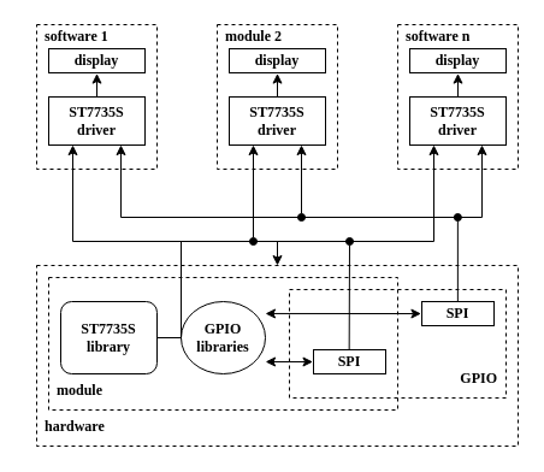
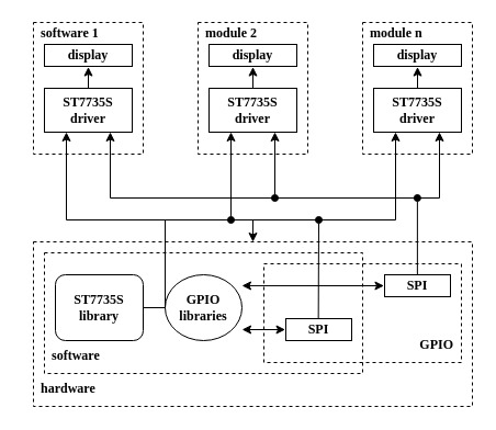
  <mxCell id="0" />
  <mxCell id="1" parent="0" />
  <mxCell id="2" value="" style="group;" parent="1" vertex="1" connectable="0"><mxGeometry x="30" y="220" width="400" height="150" as="geometry" /></mxCell>
  <mxCell id="3" value="&lt;p&gt;&lt;b style=&quot;line-height: 100%&quot;&gt;&lt;font face=&quot;Verdana&quot; style=&quot;font-size: 12px ; line-height: 120%&quot;&gt;hardware&lt;/font&gt;&lt;/b&gt;&lt;/p&gt;" style="rounded=0;fillColor=none;align=left;verticalAlign=bottom;textDirection=ltr;fontColor=#000000;whiteSpace=wrap;html=1;spacingLeft=5;spacingBottom=-5;container=0;dashed=1;strokeColor=#000000;" parent="2" vertex="1"><mxGeometry width="400" height="150" as="geometry" /></mxCell>
- <mxCell id="4" value="&lt;p&gt;&lt;b style=&quot;line-height: 100%&quot;&gt;&lt;font face=&quot;Verdana&quot; style=&quot;font-size: 12px ; line-height: 120%&quot;&gt;module&lt;/font&gt;&lt;/b&gt;&lt;/p&gt;" style="rounded=0;fillColor=none;strokeColor=#000000;align=left;verticalAlign=bottom;textDirection=ltr;fontColor=#000000;whiteSpace=wrap;html=1;spacingLeft=5;spacingBottom=-5;container=0;dashed=1;" parent="2" vertex="1"><mxGeometry x="10" y="10" width="290" height="110" as="geometry" /></mxCell>
+ <mxCell id="4" value="&lt;p&gt;&lt;b style=&quot;line-height: 100%&quot;&gt;&lt;font face=&quot;Verdana&quot; style=&quot;font-size: 12px ; line-height: 120%&quot;&gt;software&lt;/font&gt;&lt;/b&gt;&lt;/p&gt;" style="rounded=0;fillColor=none;strokeColor=#000000;align=left;verticalAlign=bottom;textDirection=ltr;fontColor=#000000;whiteSpace=wrap;html=1;spacingLeft=5;spacingBottom=-5;container=0;dashed=1;" parent="2" vertex="1"><mxGeometry x="10" y="10" width="290" height="110" as="geometry" /></mxCell>
  <mxCell id="5" value="&lt;p&gt;&lt;font face=&quot;Verdana&quot;&gt;&lt;b&gt;ST7735S library&lt;/b&gt;&lt;/font&gt;&lt;br&gt;&lt;/p&gt;" style="fillColor=none;strokeColor=#000000;align=center;verticalAlign=middle;textDirection=ltr;fontColor=#000000;whiteSpace=wrap;html=1;spacingLeft=0;spacingBottom=0;container=0;rounded=1;" parent="2" vertex="1"><mxGeometry x="20" y="30" width="80" height="60" as="geometry" /></mxCell>
  <mxCell id="6" value="&lt;p&gt;&lt;font face=&quot;Verdana&quot;&gt;&lt;b&gt;GPIO libraries&lt;/b&gt;&lt;/font&gt;&lt;br&gt;&lt;/p&gt;" style="ellipse;fillColor=none;strokeColor=#000000;align=center;verticalAlign=middle;textDirection=ltr;fontColor=#000000;whiteSpace=wrap;html=1;spacingLeft=0;spacingBottom=0;container=0;" parent="2" vertex="1"><mxGeometry x="120" y="30" width="70" height="60" as="geometry" /></mxCell>
  <mxCell id="7" style="edgeStyle=orthogonalEdgeStyle;rounded=0;orthogonalLoop=1;jettySize=auto;html=1;exitX=1;exitY=0.5;exitDx=0;exitDy=0;strokeColor=#000000;" parent="2" source="5" target="3" edge="1"><mxGeometry y="15" as="geometry"><mxPoint x="100" y="55.02" as="sourcePoint" /><mxPoint x="119.51" y="55.2" as="targetPoint" /></mxGeometry></mxCell>
  <mxCell id="8" value="&lt;p&gt;&lt;b style=&quot;line-height: 100%&quot;&gt;&lt;font face=&quot;Verdana&quot; style=&quot;font-size: 12px ; line-height: 120%&quot;&gt;GPIO&lt;/font&gt;&lt;/b&gt;&lt;/p&gt;" style="rounded=0;fillColor=none;strokeColor=#000000;align=right;verticalAlign=bottom;textDirection=ltr;fontColor=#000000;whiteSpace=wrap;html=1;spacingLeft=5;spacingBottom=-5;spacingRight=5;container=0;dashed=1;" parent="2" vertex="1"><mxGeometry x="210" y="20" width="180" height="90" as="geometry" /></mxCell>
  <mxCell id="9" value="&lt;p&gt;&lt;font face=&quot;Verdana&quot;&gt;&lt;b&gt;SPI&lt;/b&gt;&lt;/font&gt;&lt;/p&gt;" style="rounded=0;fillColor=none;strokeColor=#000000;align=center;verticalAlign=middle;textDirection=ltr;fontColor=#000000;whiteSpace=wrap;html=1;spacingLeft=0;spacingBottom=0;container=0;" parent="2" vertex="1"><mxGeometry x="230" y="70" width="60" height="20" as="geometry" /></mxCell>
  <mxCell id="10" style="edgeStyle=orthogonalEdgeStyle;rounded=0;orthogonalLoop=1;jettySize=auto;html=1;exitX=1.001;exitY=0.833;exitDx=0;exitDy=0;entryX=-0.008;entryY=0.501;entryDx=0;entryDy=0;exitPerimeter=0;entryPerimeter=0;startArrow=classic;startFill=1;strokeColor=#000000;" parent="2" source="6" target="9" edge="1"><mxGeometry as="geometry" /></mxCell>
  <mxCell id="11" value="&lt;p&gt;&lt;font face=&quot;Verdana&quot;&gt;&lt;b&gt;SPI&lt;/b&gt;&lt;/font&gt;&lt;/p&gt;" style="rounded=0;fillColor=none;strokeColor=#000000;align=center;verticalAlign=middle;textDirection=ltr;fontColor=#000000;whiteSpace=wrap;html=1;spacingLeft=0;spacingBottom=0;container=0;" parent="2" vertex="1"><mxGeometry x="320" y="30" width="60" height="20" as="geometry" /></mxCell>
  <mxCell id="12" style="edgeStyle=orthogonalEdgeStyle;rounded=0;orthogonalLoop=1;jettySize=auto;html=1;exitX=1;exitY=0.166;exitDx=0;exitDy=0;entryX=-0.009;entryY=0.501;entryDx=0;entryDy=0;exitPerimeter=0;entryPerimeter=0;startArrow=classic;startFill=1;strokeColor=#000000;" parent="2" source="6" target="11" edge="1"><mxGeometry as="geometry" /></mxCell>
  <mxCell id="13" value="" style="endArrow=oval;html=1;strokeColor=#000000;rounded=0;endFill=1;" parent="2" edge="1"><mxGeometry width="50" height="50" relative="1" as="geometry"><mxPoint x="259.66" y="70" as="sourcePoint" /><mxPoint x="260" y="-20" as="targetPoint" /></mxGeometry></mxCell>
  <mxCell id="14" value="" style="endArrow=oval;html=1;strokeColor=#000000;rounded=0;startArrow=none;startFill=0;endFill=1;" parent="2" edge="1"><mxGeometry width="50" height="50" relative="1" as="geometry"><mxPoint x="349.88" y="30" as="sourcePoint" /><mxPoint x="349.88" y="-40" as="targetPoint" /></mxGeometry></mxCell>
  <mxCell id="15" value="" style="group" parent="1" vertex="1" connectable="0"><mxGeometry x="20" y="20" width="110" height="120" as="geometry" /></mxCell>
  <mxCell id="16" value="&lt;p&gt;&lt;b style=&quot;line-height: 100%&quot;&gt;&lt;font face=&quot;Verdana&quot; style=&quot;font-size: 12px ; line-height: 120%&quot;&gt;software 1&lt;/font&gt;&lt;/b&gt;&lt;/p&gt;" style="rounded=0;fillColor=none;strokeColor=#000000;align=left;verticalAlign=top;textDirection=ltr;fontColor=#000000;whiteSpace=wrap;html=1;spacingLeft=5;spacingBottom=0;spacingTop=-16;dashed=1;container=0;" parent="15" vertex="1"><mxGeometry x="10" width="100" height="120" as="geometry" /></mxCell>
  <mxCell id="17" value="&lt;p&gt;&lt;font face=&quot;Verdana&quot;&gt;&lt;b&gt;ST7735S driver&lt;/b&gt;&lt;/font&gt;&lt;/p&gt;" style="rounded=0;fillColor=none;strokeColor=#000000;align=center;verticalAlign=middle;textDirection=ltr;fontColor=#000000;whiteSpace=wrap;html=1;spacingLeft=0;spacingBottom=0;container=0;" parent="15" vertex="1"><mxGeometry x="20" y="60" width="80" height="40" as="geometry" /></mxCell>
  <mxCell id="18" style="edgeStyle=orthogonalEdgeStyle;rounded=0;orthogonalLoop=1;jettySize=auto;html=1;entryX=0.5;entryY=0;entryDx=0;entryDy=0;startArrow=classic;startFill=1;endArrow=none;endFill=0;exitX=0.5;exitY=1.027;exitDx=0;exitDy=0;exitPerimeter=0;strokeColor=#000000;" parent="15" source="19" target="17" edge="1"><mxGeometry as="geometry"><mxPoint x="60" y="41" as="sourcePoint" /></mxGeometry></mxCell>
  <mxCell id="19" value="&lt;p&gt;&lt;font face=&quot;Verdana&quot;&gt;&lt;b&gt;display&lt;/b&gt;&lt;/font&gt;&lt;/p&gt;" style="rounded=0;fillColor=none;strokeColor=#000000;align=center;verticalAlign=middle;textDirection=ltr;fontColor=#000000;whiteSpace=wrap;html=1;spacingLeft=0;spacingBottom=0;container=0;" parent="15" vertex="1"><mxGeometry x="20" y="20" width="80" height="20" as="geometry" /></mxCell>
  <mxCell id="20" value="" style="group" parent="1" vertex="1" connectable="0"><mxGeometry x="170" y="20" width="110" height="120" as="geometry" /></mxCell>
  <mxCell id="21" value="&lt;p&gt;&lt;b style=&quot;line-height: 100%&quot;&gt;&lt;font face=&quot;Verdana&quot; style=&quot;font-size: 12px ; line-height: 120%&quot;&gt;module 2&lt;/font&gt;&lt;/b&gt;&lt;/p&gt;" style="rounded=0;fillColor=none;strokeColor=#000000;align=left;verticalAlign=top;textDirection=ltr;fontColor=#000000;whiteSpace=wrap;html=1;spacingLeft=5;spacingBottom=0;spacingTop=-16;dashed=1;container=0;" parent="20" vertex="1"><mxGeometry x="10" width="100" height="120" as="geometry" /></mxCell>
  <mxCell id="22" value="&lt;p&gt;&lt;font face=&quot;Verdana&quot;&gt;&lt;b&gt;ST7735S driver&lt;/b&gt;&lt;/font&gt;&lt;/p&gt;" style="rounded=0;fillColor=none;strokeColor=#000000;align=center;verticalAlign=middle;textDirection=ltr;fontColor=#000000;whiteSpace=wrap;html=1;spacingLeft=0;spacingBottom=0;container=0;" parent="20" vertex="1"><mxGeometry x="20" y="60.0" width="80" height="40.0" as="geometry" /></mxCell>
  <mxCell id="23" style="edgeStyle=orthogonalEdgeStyle;rounded=0;orthogonalLoop=1;jettySize=auto;html=1;entryX=0.5;entryY=0;entryDx=0;entryDy=0;startArrow=classic;startFill=1;endArrow=none;endFill=0;exitX=0.5;exitY=1.027;exitDx=0;exitDy=0;exitPerimeter=0;strokeColor=#000000;" parent="20" source="24" target="22" edge="1"><mxGeometry as="geometry"><mxPoint x="60" y="41" as="sourcePoint" /></mxGeometry></mxCell>
  <mxCell id="24" value="&lt;p&gt;&lt;font face=&quot;Verdana&quot;&gt;&lt;b&gt;display&lt;/b&gt;&lt;/font&gt;&lt;/p&gt;" style="rounded=0;fillColor=none;strokeColor=#000000;align=center;verticalAlign=middle;textDirection=ltr;fontColor=#000000;whiteSpace=wrap;html=1;spacingLeft=0;spacingBottom=0;container=0;" parent="20" vertex="1"><mxGeometry x="20" y="20.0" width="80" height="20.0" as="geometry" /></mxCell>
  <mxCell id="25" value="" style="group" parent="1" vertex="1" connectable="0"><mxGeometry x="320" y="20" width="110" height="120" as="geometry" /></mxCell>
- <mxCell id="26" value="&lt;p&gt;&lt;b style=&quot;line-height: 100%&quot;&gt;&lt;font face=&quot;Verdana&quot; style=&quot;font-size: 12px ; line-height: 120%&quot;&gt;software n&lt;/font&gt;&lt;/b&gt;&lt;/p&gt;" style="rounded=0;fillColor=none;strokeColor=#000000;align=left;verticalAlign=top;textDirection=ltr;fontColor=#000000;whiteSpace=wrap;html=1;spacingLeft=5;spacingBottom=0;spacingTop=-16;dashed=1;container=0;" parent="25" vertex="1"><mxGeometry x="10" width="100" height="120" as="geometry" /></mxCell>
+ <mxCell id="26" value="&lt;p&gt;&lt;b style=&quot;line-height: 100%&quot;&gt;&lt;font face=&quot;Verdana&quot; style=&quot;font-size: 12px ; line-height: 120%&quot;&gt;module n&lt;/font&gt;&lt;/b&gt;&lt;/p&gt;" style="rounded=0;fillColor=none;strokeColor=#000000;align=left;verticalAlign=top;textDirection=ltr;fontColor=#000000;whiteSpace=wrap;html=1;spacingLeft=5;spacingBottom=0;spacingTop=-16;dashed=1;container=0;" parent="25" vertex="1"><mxGeometry x="10" width="100" height="120" as="geometry" /></mxCell>
  <mxCell id="27" value="&lt;p&gt;&lt;font face=&quot;Verdana&quot;&gt;&lt;b&gt;ST7735S driver&lt;/b&gt;&lt;/font&gt;&lt;/p&gt;" style="rounded=0;fillColor=none;strokeColor=#000000;align=center;verticalAlign=middle;textDirection=ltr;fontColor=#000000;whiteSpace=wrap;html=1;spacingLeft=0;spacingBottom=0;container=0;" parent="25" vertex="1"><mxGeometry x="20" y="60" width="80" height="40" as="geometry" /></mxCell>
  <mxCell id="28" style="edgeStyle=orthogonalEdgeStyle;rounded=0;orthogonalLoop=1;jettySize=auto;html=1;entryX=0.5;entryY=0;entryDx=0;entryDy=0;startArrow=classic;startFill=1;endArrow=none;endFill=0;exitX=0.5;exitY=1.027;exitDx=0;exitDy=0;exitPerimeter=0;strokeColor=#000000;" parent="25" source="29" target="27" edge="1"><mxGeometry as="geometry"><mxPoint x="60.0" y="41" as="sourcePoint" /></mxGeometry></mxCell>
  <mxCell id="29" value="&lt;p&gt;&lt;font face=&quot;Verdana&quot;&gt;&lt;b&gt;display&lt;/b&gt;&lt;/font&gt;&lt;/p&gt;" style="rounded=0;fillColor=none;strokeColor=#000000;align=center;verticalAlign=middle;textDirection=ltr;fontColor=#000000;whiteSpace=wrap;html=1;spacingLeft=0;spacingBottom=0;container=0;" parent="25" vertex="1"><mxGeometry x="20" y="20" width="80" height="20" as="geometry" /></mxCell>
  <mxCell id="30" value="" style="endArrow=none;html=1;rounded=0;strokeColor=#000000;" parent="1" edge="1"><mxGeometry width="50" height="50" relative="1" as="geometry"><mxPoint x="100" y="180" as="sourcePoint" /><mxPoint x="400" y="180" as="targetPoint" /></mxGeometry></mxCell>
  <mxCell id="31" value="" style="endArrow=none;html=1;strokeColor=#000000;rounded=0;" parent="1" edge="1"><mxGeometry width="50" height="50" relative="1" as="geometry"><mxPoint x="60" y="200" as="sourcePoint" /><mxPoint x="360" y="200" as="targetPoint" /></mxGeometry></mxCell>
  <mxCell id="32" value="" style="endArrow=classic;html=1;strokeColor=#000000;rounded=0;entryX=0.75;entryY=1;entryDx=0;entryDy=0;" parent="1" target="27" edge="1"><mxGeometry width="50" height="50" relative="1" as="geometry"><mxPoint x="400" y="180" as="sourcePoint" /><mxPoint x="404" y="140" as="targetPoint" /></mxGeometry></mxCell>
  <mxCell id="33" value="" style="endArrow=classic;html=1;strokeColor=#000000;rounded=0;entryX=0.25;entryY=1;entryDx=0;entryDy=0;" parent="1" target="27" edge="1"><mxGeometry width="50" height="50" relative="1" as="geometry"><mxPoint x="360" y="200" as="sourcePoint" /><mxPoint x="360" y="160" as="targetPoint" /></mxGeometry></mxCell>
  <mxCell id="34" value="" style="endArrow=classic;html=1;strokeColor=#000000;rounded=0;entryX=0.75;entryY=1;entryDx=0;entryDy=0;startArrow=oval;startFill=1;" parent="1" edge="1"><mxGeometry width="50" height="50" relative="1" as="geometry"><mxPoint x="250" y="180" as="sourcePoint" /><mxPoint x="250" y="120" as="targetPoint" /></mxGeometry></mxCell>
  <mxCell id="35" value="" style="endArrow=classic;html=1;strokeColor=#000000;rounded=0;entryX=0.25;entryY=1;entryDx=0;entryDy=0;startArrow=oval;startFill=1;" parent="1" edge="1"><mxGeometry width="50" height="50" relative="1" as="geometry"><mxPoint x="210" y="200" as="sourcePoint" /><mxPoint x="210" y="120" as="targetPoint" /></mxGeometry></mxCell>
  <mxCell id="36" value="" style="endArrow=classic;html=1;strokeColor=#000000;rounded=0;entryX=0.75;entryY=1;entryDx=0;entryDy=0;" parent="1" edge="1"><mxGeometry width="50" height="50" relative="1" as="geometry"><mxPoint x="100" y="180" as="sourcePoint" /><mxPoint x="100" y="120" as="targetPoint" /></mxGeometry></mxCell>
  <mxCell id="37" value="" style="endArrow=classic;html=1;strokeColor=#000000;rounded=0;entryX=0.25;entryY=1;entryDx=0;entryDy=0;" parent="1" edge="1"><mxGeometry width="50" height="50" relative="1" as="geometry"><mxPoint x="60" y="200" as="sourcePoint" /><mxPoint x="60" y="120" as="targetPoint" /></mxGeometry></mxCell>
